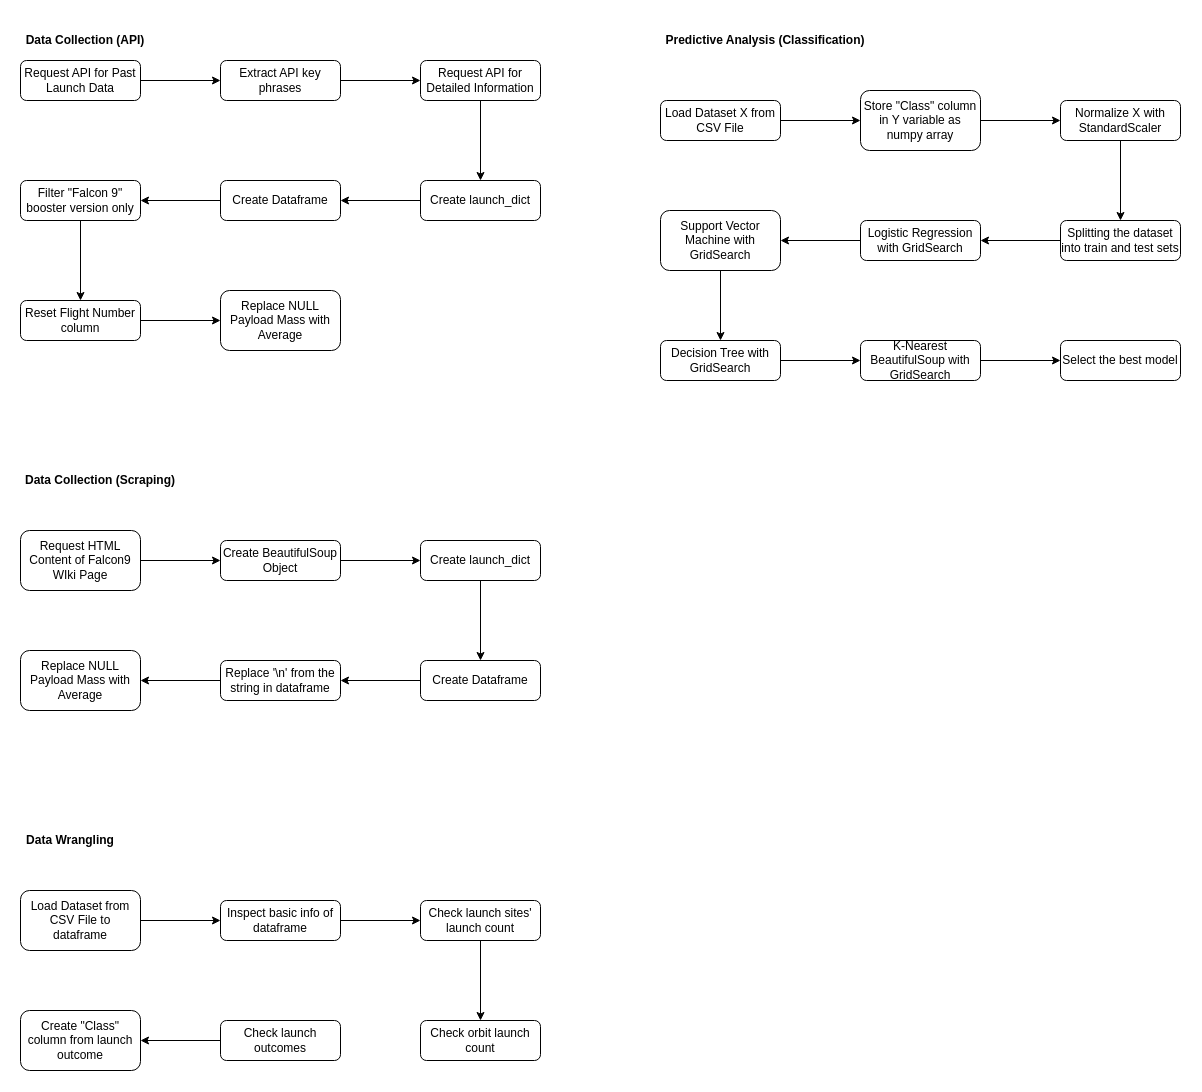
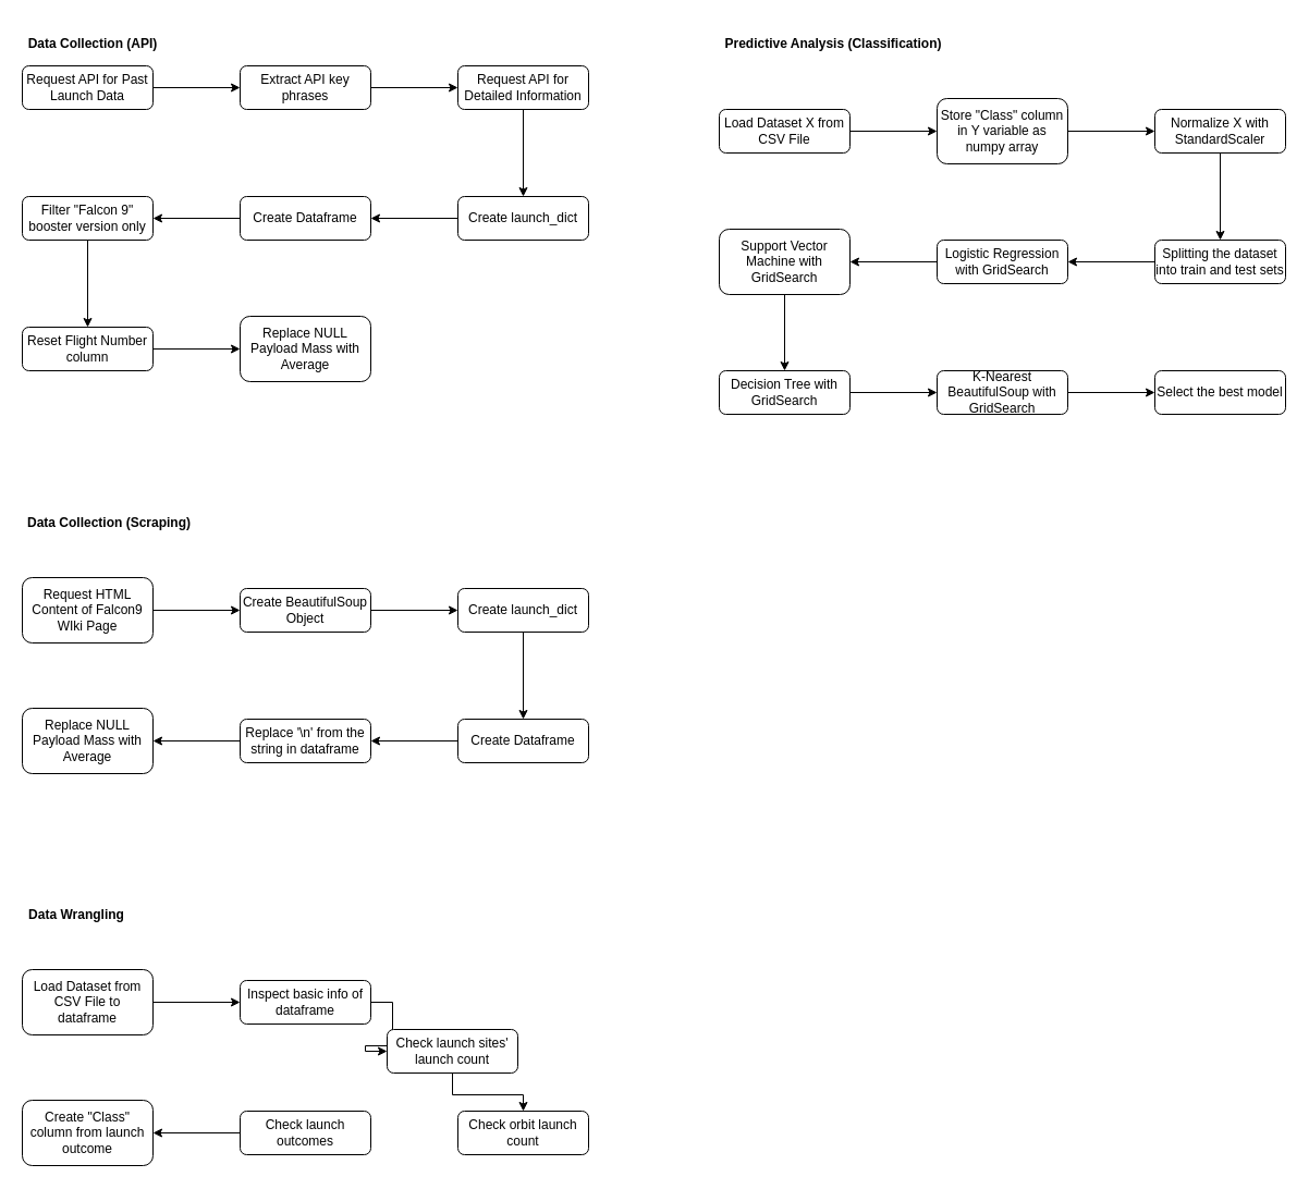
  <mxCell id="0" />
  <mxCell id="1" parent="0" />
  <mxCell id="2" style="edgeStyle=orthogonalEdgeStyle;rounded=0;orthogonalLoop=1;jettySize=auto;html=1;entryX=0;entryY=0.5;entryDx=0;entryDy=0;" edge="1" parent="1" source="3" target="5"><mxGeometry relative="1" as="geometry" /></mxCell>
  <mxCell id="3" value="Request API for Past Launch Data" style="rounded=1;whiteSpace=wrap;html=1;" vertex="1" parent="1"><mxGeometry x="20" y="60" width="120" height="40" as="geometry" /></mxCell>
  <mxCell id="4" style="edgeStyle=orthogonalEdgeStyle;rounded=0;orthogonalLoop=1;jettySize=auto;html=1;entryX=0;entryY=0.5;entryDx=0;entryDy=0;" edge="1" parent="1" source="5" target="7"><mxGeometry relative="1" as="geometry" /></mxCell>
  <mxCell id="5" value="Extract API key phrases" style="rounded=1;whiteSpace=wrap;html=1;" vertex="1" parent="1"><mxGeometry x="220" y="60" width="120" height="40" as="geometry" /></mxCell>
  <mxCell id="6" style="edgeStyle=orthogonalEdgeStyle;rounded=0;orthogonalLoop=1;jettySize=auto;html=1;entryX=0.5;entryY=0;entryDx=0;entryDy=0;" edge="1" parent="1" source="7" target="9"><mxGeometry relative="1" as="geometry" /></mxCell>
  <mxCell id="7" value="Request API for Detailed Information" style="rounded=1;whiteSpace=wrap;html=1;" vertex="1" parent="1"><mxGeometry x="420" y="60" width="120" height="40" as="geometry" /></mxCell>
  <mxCell id="8" style="edgeStyle=orthogonalEdgeStyle;rounded=0;orthogonalLoop=1;jettySize=auto;html=1;exitX=0;exitY=0.5;exitDx=0;exitDy=0;entryX=1;entryY=0.5;entryDx=0;entryDy=0;" edge="1" parent="1" source="9" target="11"><mxGeometry relative="1" as="geometry" /></mxCell>
  <mxCell id="9" value="Create launch_dict" style="rounded=1;whiteSpace=wrap;html=1;" vertex="1" parent="1"><mxGeometry x="420" y="180" width="120" height="40" as="geometry" /></mxCell>
  <mxCell id="10" style="edgeStyle=orthogonalEdgeStyle;rounded=0;orthogonalLoop=1;jettySize=auto;html=1;exitX=0;exitY=0.5;exitDx=0;exitDy=0;entryX=1;entryY=0.5;entryDx=0;entryDy=0;" edge="1" parent="1" source="11" target="13"><mxGeometry relative="1" as="geometry" /></mxCell>
  <mxCell id="11" value="Create Dataframe" style="rounded=1;whiteSpace=wrap;html=1;" vertex="1" parent="1"><mxGeometry x="220" y="180" width="120" height="40" as="geometry" /></mxCell>
  <mxCell id="12" style="edgeStyle=orthogonalEdgeStyle;rounded=0;orthogonalLoop=1;jettySize=auto;html=1;exitX=0.5;exitY=1;exitDx=0;exitDy=0;entryX=0.5;entryY=0;entryDx=0;entryDy=0;" edge="1" parent="1" source="13" target="15"><mxGeometry relative="1" as="geometry" /></mxCell>
  <mxCell id="13" value="Filter &quot;Falcon 9&quot; booster version only" style="rounded=1;whiteSpace=wrap;html=1;" vertex="1" parent="1"><mxGeometry x="20" y="180" width="120" height="40" as="geometry" /></mxCell>
  <mxCell id="14" style="edgeStyle=orthogonalEdgeStyle;rounded=0;orthogonalLoop=1;jettySize=auto;html=1;exitX=1;exitY=0.5;exitDx=0;exitDy=0;entryX=0;entryY=0.5;entryDx=0;entryDy=0;" edge="1" parent="1" source="15" target="16"><mxGeometry relative="1" as="geometry" /></mxCell>
  <mxCell id="15" value="Reset Flight Number column" style="rounded=1;whiteSpace=wrap;html=1;" vertex="1" parent="1"><mxGeometry x="20" y="300" width="120" height="40" as="geometry" /></mxCell>
  <mxCell id="16" value="Replace NULL Payload Mass with Average" style="rounded=1;whiteSpace=wrap;html=1;" vertex="1" parent="1"><mxGeometry x="220" y="290" width="120" height="60" as="geometry" /></mxCell>
  <mxCell id="17" value="&lt;b&gt;Data Collection (API)&lt;/b&gt;" style="text;html=1;strokeColor=none;fillColor=none;align=center;verticalAlign=middle;whiteSpace=wrap;rounded=0;" vertex="1" parent="1"><mxGeometry x="20" y="20" width="130" height="40" as="geometry" /></mxCell>
  <mxCell id="18" value="&lt;b&gt;Data Collection (Scraping)&lt;/b&gt;" style="text;html=1;strokeColor=none;fillColor=none;align=center;verticalAlign=middle;whiteSpace=wrap;rounded=0;" vertex="1" parent="1"><mxGeometry x="20" y="460" width="160" height="40" as="geometry" /></mxCell>
  <mxCell id="19" style="edgeStyle=orthogonalEdgeStyle;rounded=0;orthogonalLoop=1;jettySize=auto;html=1;entryX=0;entryY=0.5;entryDx=0;entryDy=0;" edge="1" parent="1" source="20" target="22"><mxGeometry relative="1" as="geometry" /></mxCell>
  <mxCell id="20" value="Request HTML Content of Falcon9 WIki Page" style="rounded=1;whiteSpace=wrap;html=1;" vertex="1" parent="1"><mxGeometry x="20" y="530" width="120" height="60" as="geometry" /></mxCell>
  <mxCell id="21" style="edgeStyle=orthogonalEdgeStyle;rounded=0;orthogonalLoop=1;jettySize=auto;html=1;entryX=0;entryY=0.5;entryDx=0;entryDy=0;" edge="1" parent="1" source="22" target="24"><mxGeometry relative="1" as="geometry" /></mxCell>
  <mxCell id="22" value="Create BeautifulSoup Object" style="rounded=1;whiteSpace=wrap;html=1;" vertex="1" parent="1"><mxGeometry x="220" y="540" width="120" height="40" as="geometry" /></mxCell>
  <mxCell id="23" style="edgeStyle=orthogonalEdgeStyle;rounded=0;orthogonalLoop=1;jettySize=auto;html=1;entryX=0.5;entryY=0;entryDx=0;entryDy=0;" edge="1" parent="1" source="24" target="26"><mxGeometry relative="1" as="geometry" /></mxCell>
  <mxCell id="24" value="Create launch_dict" style="rounded=1;whiteSpace=wrap;html=1;" vertex="1" parent="1"><mxGeometry x="420" y="540" width="120" height="40" as="geometry" /></mxCell>
  <mxCell id="25" style="edgeStyle=orthogonalEdgeStyle;rounded=0;orthogonalLoop=1;jettySize=auto;html=1;entryX=1;entryY=0.5;entryDx=0;entryDy=0;" edge="1" parent="1" source="26" target="28"><mxGeometry relative="1" as="geometry" /></mxCell>
  <mxCell id="26" value="Create Dataframe" style="rounded=1;whiteSpace=wrap;html=1;" vertex="1" parent="1"><mxGeometry x="420" y="660" width="120" height="40" as="geometry" /></mxCell>
  <mxCell id="27" style="edgeStyle=orthogonalEdgeStyle;rounded=0;orthogonalLoop=1;jettySize=auto;html=1;entryX=1;entryY=0.5;entryDx=0;entryDy=0;" edge="1" parent="1" source="28" target="29"><mxGeometry relative="1" as="geometry" /></mxCell>
  <mxCell id="28" value="Replace '\n' from the string in dataframe" style="rounded=1;whiteSpace=wrap;html=1;" vertex="1" parent="1"><mxGeometry x="220" y="660" width="120" height="40" as="geometry" /></mxCell>
  <mxCell id="29" value="Replace NULL Payload Mass with Average" style="rounded=1;whiteSpace=wrap;html=1;" vertex="1" parent="1"><mxGeometry x="20" y="650" width="120" height="60" as="geometry" /></mxCell>
  <mxCell id="30" value="&lt;b&gt;Data Wrangling&lt;/b&gt;" style="text;html=1;strokeColor=none;fillColor=none;align=center;verticalAlign=middle;whiteSpace=wrap;rounded=0;" vertex="1" parent="1"><mxGeometry x="20" y="820" width="100" height="40" as="geometry" /></mxCell>
  <mxCell id="31" style="edgeStyle=orthogonalEdgeStyle;rounded=0;orthogonalLoop=1;jettySize=auto;html=1;entryX=0;entryY=0.5;entryDx=0;entryDy=0;" edge="1" parent="1" source="32" target="34"><mxGeometry relative="1" as="geometry" /></mxCell>
  <mxCell id="32" value="Load Dataset from CSV File to dataframe" style="rounded=1;whiteSpace=wrap;html=1;" vertex="1" parent="1"><mxGeometry x="20" y="890" width="120" height="60" as="geometry" /></mxCell>
  <mxCell id="33" style="edgeStyle=orthogonalEdgeStyle;rounded=0;orthogonalLoop=1;jettySize=auto;html=1;entryX=0;entryY=0.5;entryDx=0;entryDy=0;" edge="1" parent="1" source="34" target="36"><mxGeometry relative="1" as="geometry" /></mxCell>
  <mxCell id="34" value="Inspect basic info of dataframe" style="rounded=1;whiteSpace=wrap;html=1;" vertex="1" parent="1"><mxGeometry x="220" y="900" width="120" height="40" as="geometry" /></mxCell>
  <mxCell id="35" style="edgeStyle=orthogonalEdgeStyle;rounded=0;orthogonalLoop=1;jettySize=auto;html=1;entryX=0.5;entryY=0;entryDx=0;entryDy=0;" edge="1" parent="1" source="36" target="37"><mxGeometry relative="1" as="geometry" /></mxCell>
- <mxCell id="36" value="Check launch sites' launch count" style="rounded=1;whiteSpace=wrap;html=1;" vertex="1" parent="1"><mxGeometry x="420" y="900" width="120" height="40" as="geometry" /></mxCell>
+ <mxCell id="36" value="Check launch sites' launch count" style="rounded=1;whiteSpace=wrap;html=1;" vertex="1" parent="1"><mxGeometry x="355" y="945" width="120" height="40" as="geometry" /></mxCell>
  <mxCell id="37" value="Check orbit launch count" style="rounded=1;whiteSpace=wrap;html=1;" vertex="1" parent="1"><mxGeometry x="420" y="1020" width="120" height="40" as="geometry" /></mxCell>
  <mxCell id="38" style="edgeStyle=orthogonalEdgeStyle;rounded=0;orthogonalLoop=1;jettySize=auto;html=1;entryX=1;entryY=0.5;entryDx=0;entryDy=0;" edge="1" parent="1" source="39" target="40"><mxGeometry relative="1" as="geometry" /></mxCell>
  <mxCell id="39" value="Check launch outcomes" style="rounded=1;whiteSpace=wrap;html=1;" vertex="1" parent="1"><mxGeometry x="220" y="1020" width="120" height="40" as="geometry" /></mxCell>
  <mxCell id="40" value="Create &quot;Class&quot; column from launch outcome" style="rounded=1;whiteSpace=wrap;html=1;" vertex="1" parent="1"><mxGeometry x="20" y="1010" width="120" height="60" as="geometry" /></mxCell>
  <mxCell id="41" value="&lt;b&gt;Predictive Analysis (Classification)&lt;/b&gt;" style="text;html=1;strokeColor=none;fillColor=none;align=center;verticalAlign=middle;whiteSpace=wrap;rounded=0;" vertex="1" parent="1"><mxGeometry x="660" y="20" width="210" height="40" as="geometry" /></mxCell>
  <mxCell id="42" style="edgeStyle=orthogonalEdgeStyle;rounded=0;orthogonalLoop=1;jettySize=auto;html=1;entryX=0;entryY=0.5;entryDx=0;entryDy=0;" edge="1" parent="1" source="43" target="45"><mxGeometry relative="1" as="geometry" /></mxCell>
  <mxCell id="43" value="Load Dataset X from CSV File" style="rounded=1;whiteSpace=wrap;html=1;" vertex="1" parent="1"><mxGeometry x="660" y="100" width="120" height="40" as="geometry" /></mxCell>
  <mxCell id="44" style="edgeStyle=orthogonalEdgeStyle;rounded=0;orthogonalLoop=1;jettySize=auto;html=1;entryX=0;entryY=0.5;entryDx=0;entryDy=0;" edge="1" parent="1" source="45" target="47"><mxGeometry relative="1" as="geometry" /></mxCell>
  <mxCell id="45" value="Store &quot;Class&quot; column in Y variable as numpy array" style="rounded=1;whiteSpace=wrap;html=1;" vertex="1" parent="1"><mxGeometry x="860" y="90" width="120" height="60" as="geometry" /></mxCell>
  <mxCell id="46" style="edgeStyle=orthogonalEdgeStyle;rounded=0;orthogonalLoop=1;jettySize=auto;html=1;entryX=0.5;entryY=0;entryDx=0;entryDy=0;" edge="1" parent="1" source="47" target="49"><mxGeometry relative="1" as="geometry" /></mxCell>
  <mxCell id="47" value="Normalize X with StandardScaler" style="rounded=1;whiteSpace=wrap;html=1;" vertex="1" parent="1"><mxGeometry x="1060" y="100" width="120" height="40" as="geometry" /></mxCell>
  <mxCell id="48" style="edgeStyle=orthogonalEdgeStyle;rounded=0;orthogonalLoop=1;jettySize=auto;html=1;entryX=1;entryY=0.5;entryDx=0;entryDy=0;" edge="1" parent="1" source="49" target="51"><mxGeometry relative="1" as="geometry" /></mxCell>
  <mxCell id="49" value="Splitting the dataset into train and test sets" style="rounded=1;whiteSpace=wrap;html=1;" vertex="1" parent="1"><mxGeometry x="1060" y="220" width="120" height="40" as="geometry" /></mxCell>
  <mxCell id="50" style="edgeStyle=orthogonalEdgeStyle;rounded=0;orthogonalLoop=1;jettySize=auto;html=1;entryX=1;entryY=0.5;entryDx=0;entryDy=0;" edge="1" parent="1" source="51" target="53"><mxGeometry relative="1" as="geometry" /></mxCell>
  <mxCell id="51" value="Logistic Regression with GridSearch" style="rounded=1;whiteSpace=wrap;html=1;" vertex="1" parent="1"><mxGeometry x="860" y="220" width="120" height="40" as="geometry" /></mxCell>
  <mxCell id="52" style="edgeStyle=orthogonalEdgeStyle;rounded=0;orthogonalLoop=1;jettySize=auto;html=1;entryX=0.5;entryY=0;entryDx=0;entryDy=0;" edge="1" parent="1" source="53" target="55"><mxGeometry relative="1" as="geometry" /></mxCell>
  <mxCell id="53" value="Support Vector Machine with GridSearch" style="rounded=1;whiteSpace=wrap;html=1;" vertex="1" parent="1"><mxGeometry x="660" y="210" width="120" height="60" as="geometry" /></mxCell>
  <mxCell id="54" style="edgeStyle=orthogonalEdgeStyle;rounded=0;orthogonalLoop=1;jettySize=auto;html=1;entryX=0;entryY=0.5;entryDx=0;entryDy=0;" edge="1" parent="1" source="55" target="57"><mxGeometry relative="1" as="geometry" /></mxCell>
  <mxCell id="55" value="Decision Tree with GridSearch" style="rounded=1;whiteSpace=wrap;html=1;" vertex="1" parent="1"><mxGeometry x="660" y="340" width="120" height="40" as="geometry" /></mxCell>
  <mxCell id="56" style="edgeStyle=orthogonalEdgeStyle;rounded=0;orthogonalLoop=1;jettySize=auto;html=1;entryX=0;entryY=0.5;entryDx=0;entryDy=0;" edge="1" parent="1" source="57" target="58"><mxGeometry relative="1" as="geometry" /></mxCell>
  <mxCell id="57" value="K-Nearest BeautifulSoup with GridSearch" style="rounded=1;whiteSpace=wrap;html=1;" vertex="1" parent="1"><mxGeometry x="860" y="340" width="120" height="40" as="geometry" /></mxCell>
  <mxCell id="58" value="Select the best model" style="rounded=1;whiteSpace=wrap;html=1;" vertex="1" parent="1"><mxGeometry x="1060" y="340" width="120" height="40" as="geometry" /></mxCell>
